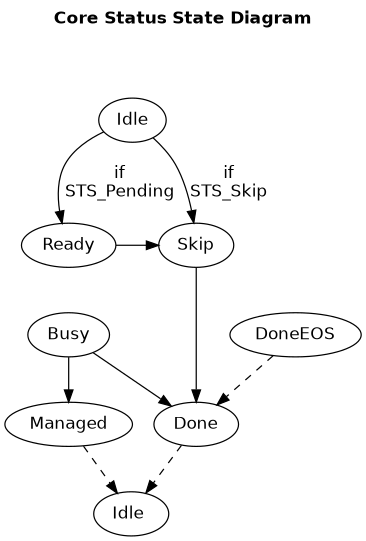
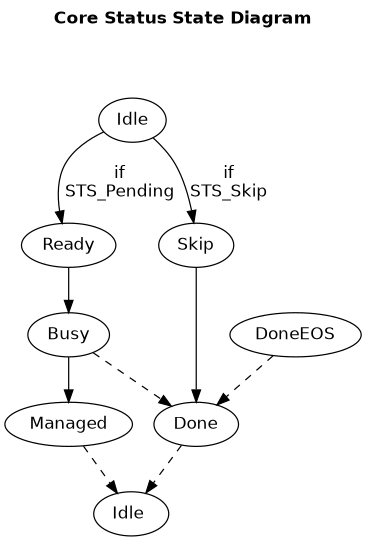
  digraph {
    fontname="Helvetica-Bold"
    label="Core Status State Diagram\n "
    labelloc=t
    node [fontname=Helvetica]
    Ready
    Skip
    Managed
    Done
    Busy
    "Idle "
    Idle
    DoneEOS
    subgraph sub_1 {
      rank=same
      Ready
      Skip
    }
    subgraph sub_2 {
      rank=same
      Managed
      Done
    }
-   Ready -> Skip
+   Ready -> Busy
    Skip -> Done
    Managed -> "Idle " [style=dashed]
    Done -> "Idle " [style=dashed]
    Busy -> Managed
-   Busy -> Done
+   Busy -> Done [style=dashed]
    Idle -> Ready [fontname=Helvetica label="if\nSTS_Pending"]
    Idle -> Skip [fontname=Helvetica label="if\nSTS_Skip"]
    DoneEOS -> Done [style=dashed]
  }
